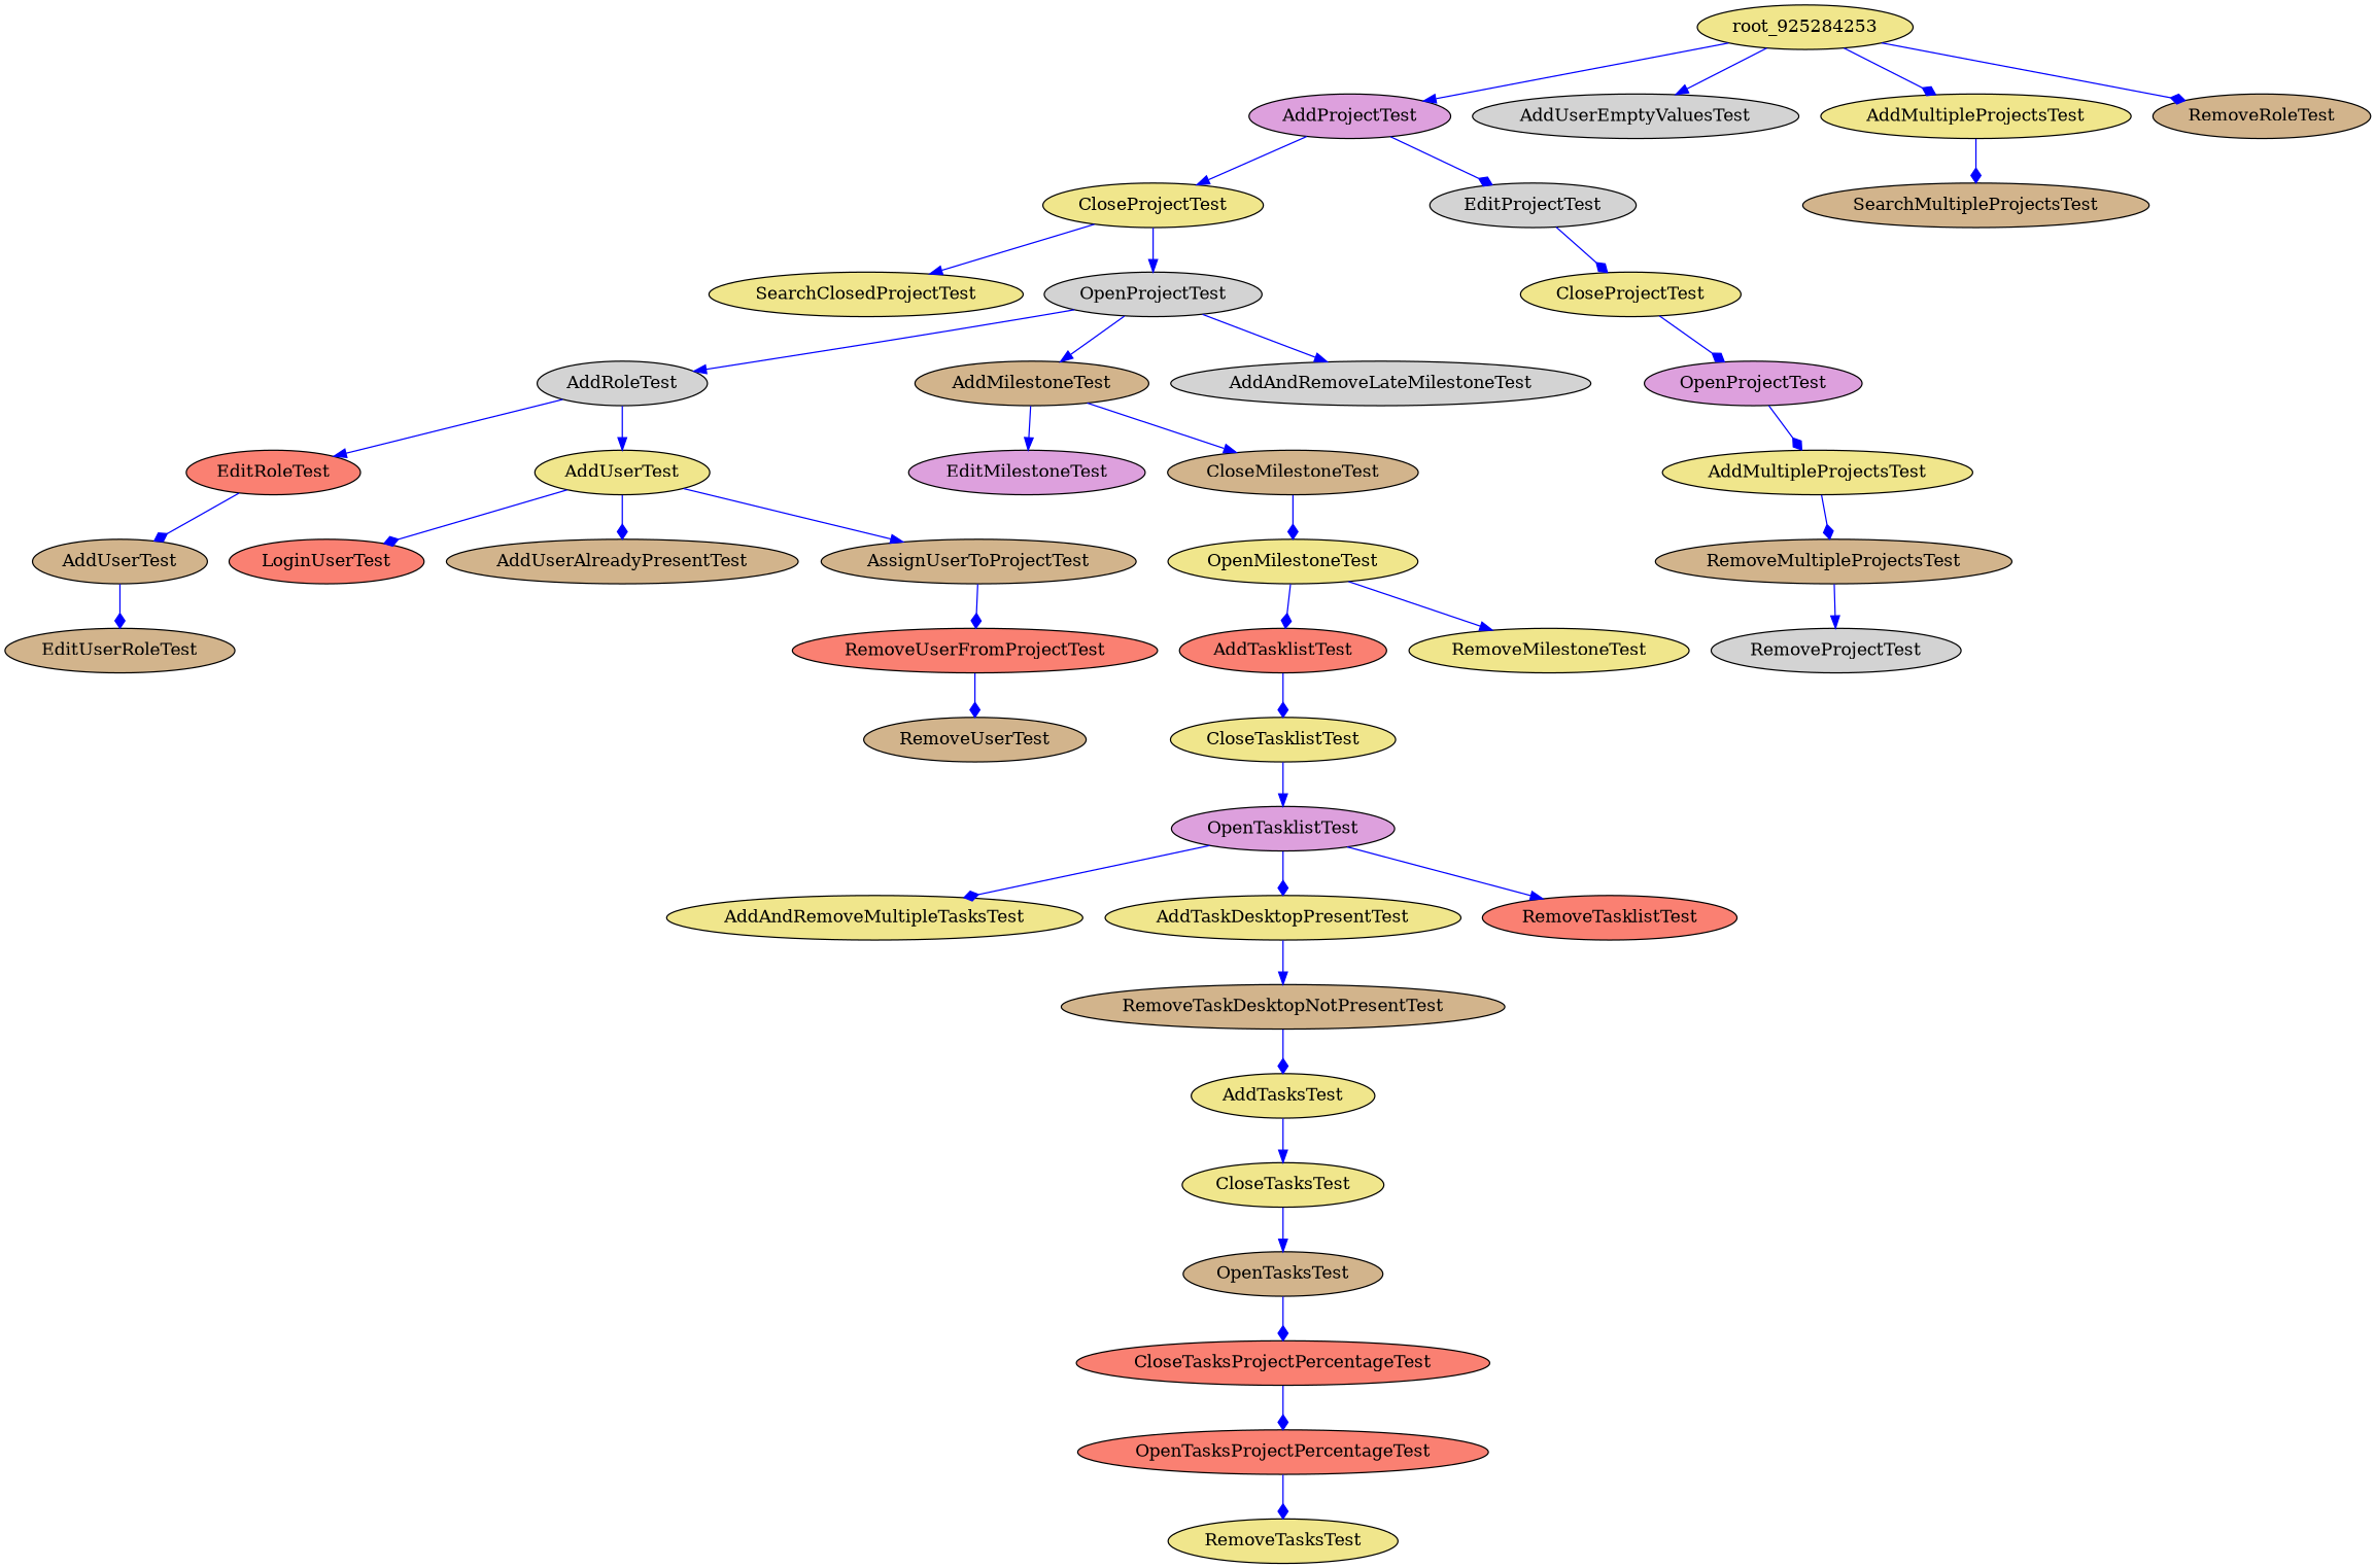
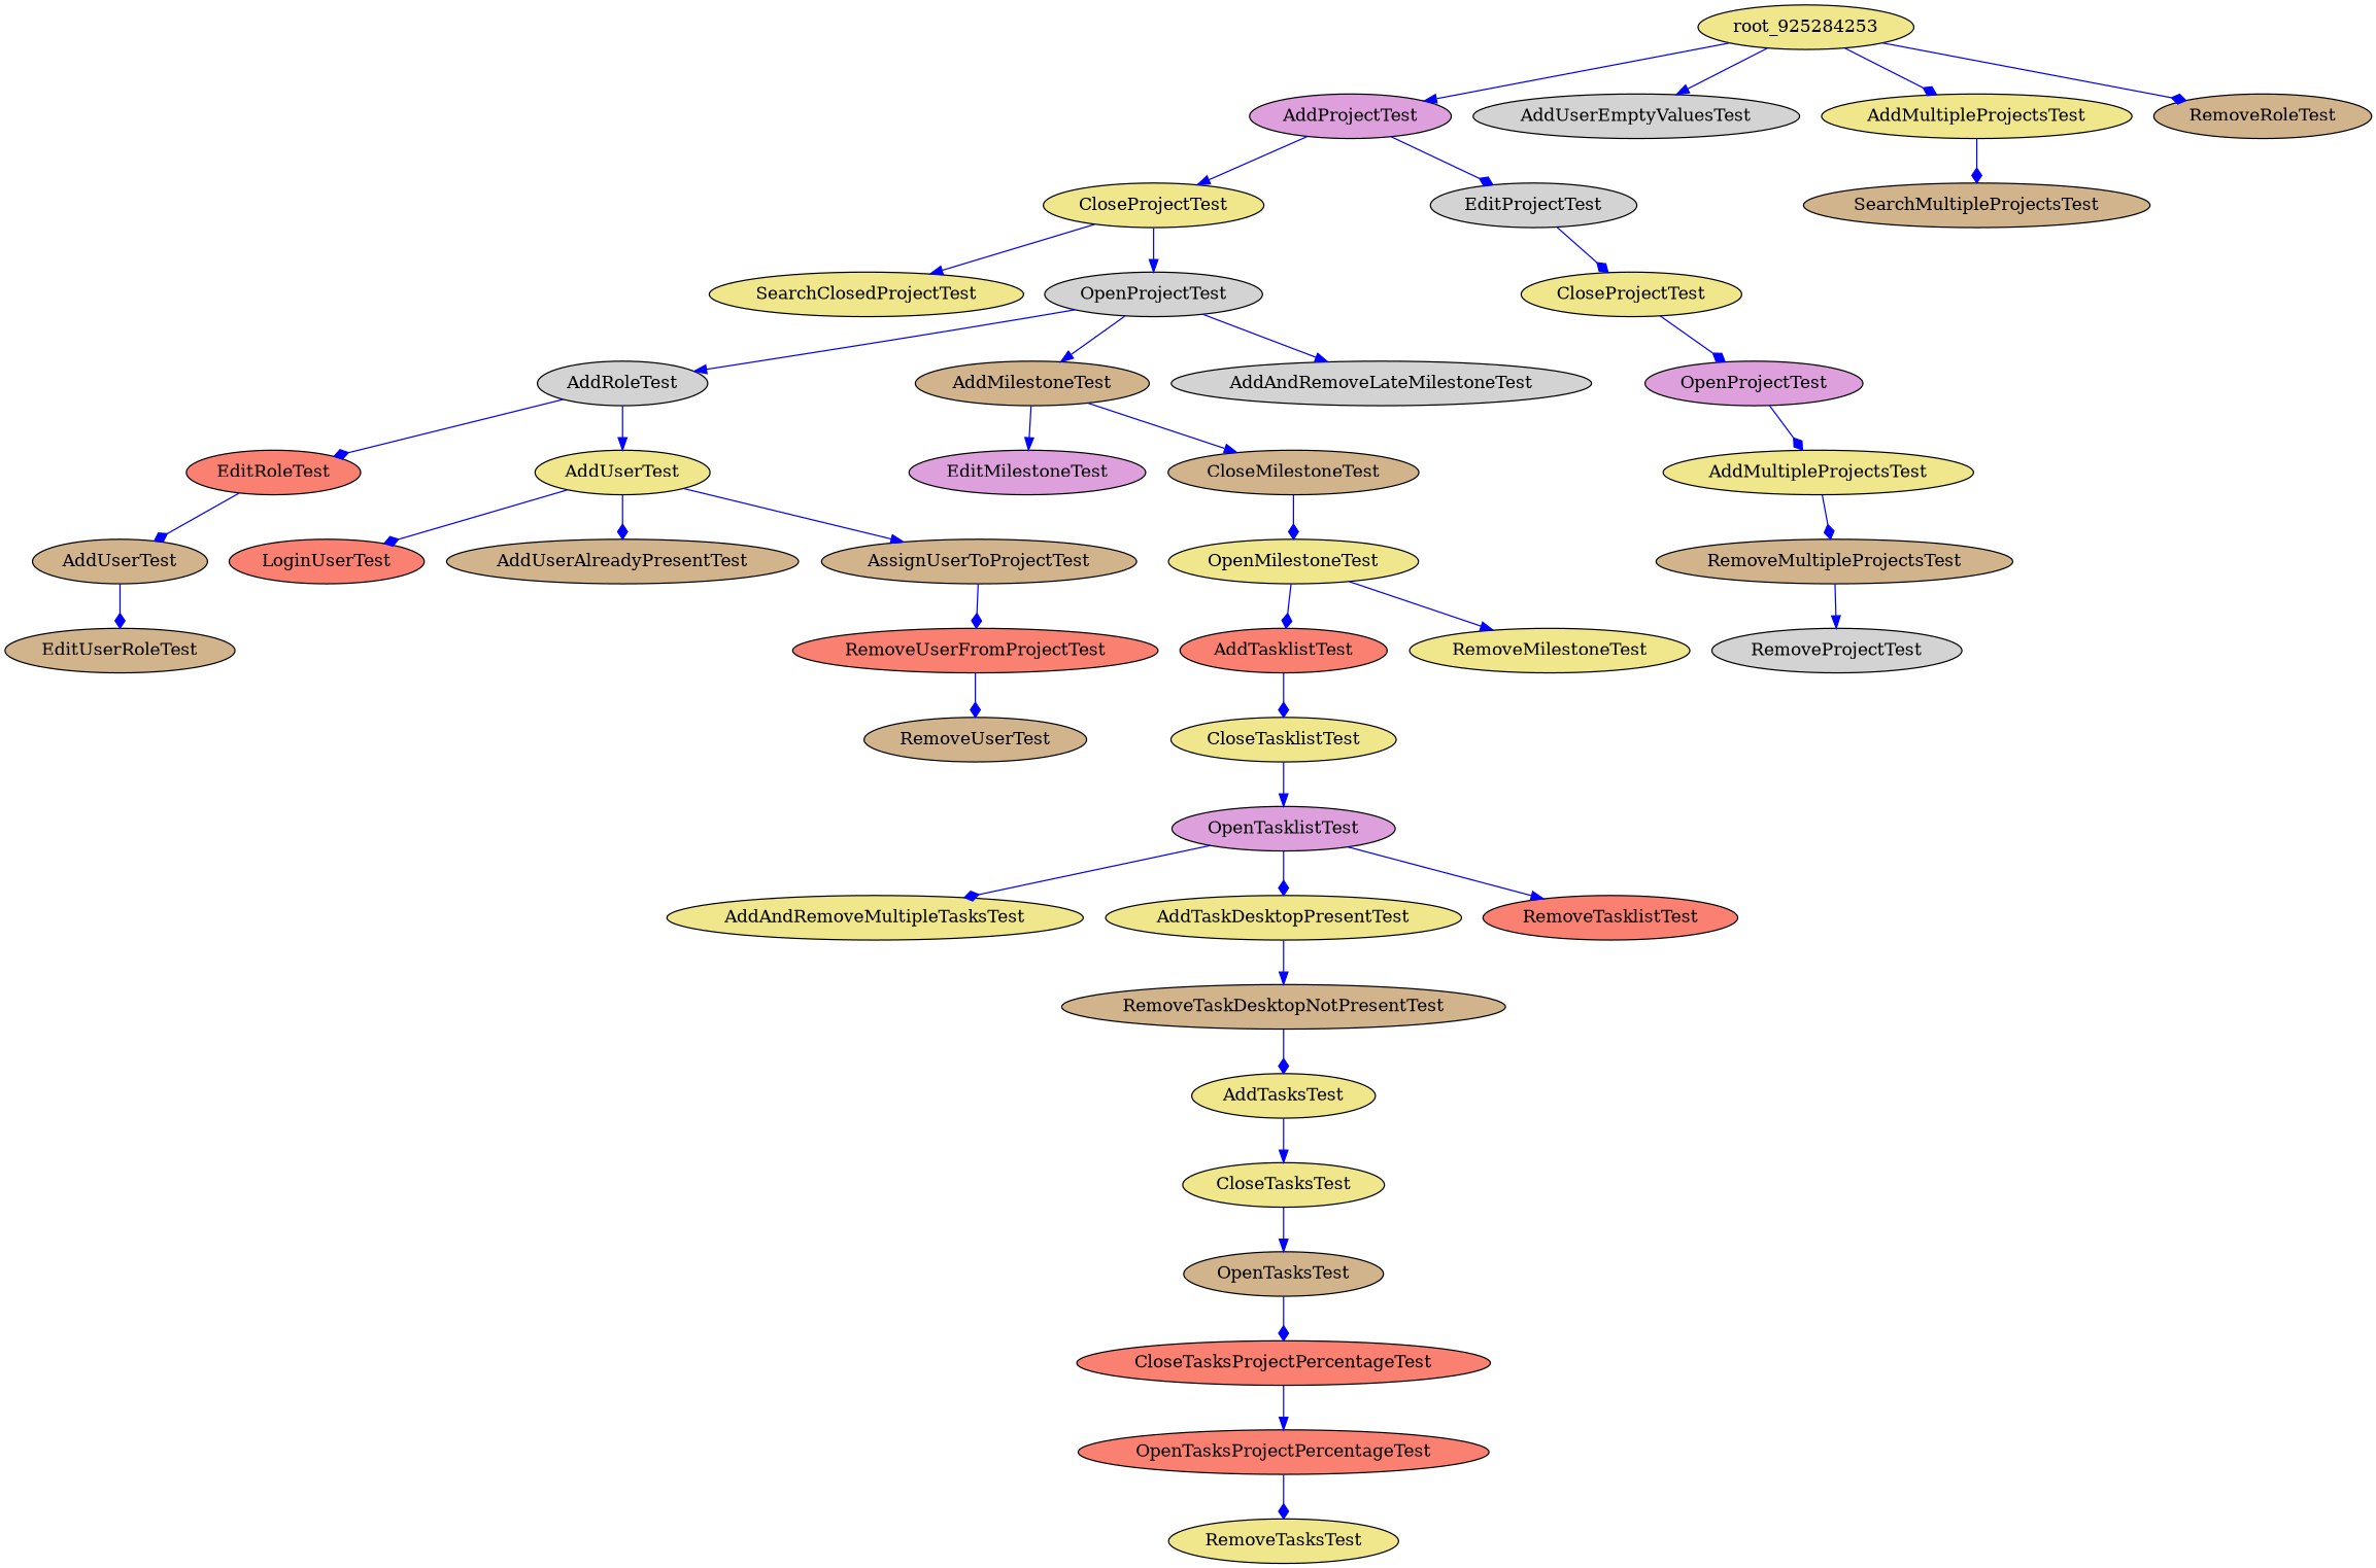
  strict digraph {
    node [fillcolor=khaki style=filled]
    edge [arrowhead=diamond color=blue]
    root_925284253 [color=black]
    n2 [fillcolor=plum label=AddProjectTest]
    n3 [fillcolor=lightgrey label=AddUserEmptyValuesTest]
    n4 [label=AddMultipleProjectsTest]
    n5 [fillcolor=tan label=RemoveRoleTest]
    n6 [label=CloseProjectTest]
    n7 [fillcolor=lightgrey label=EditProjectTest]
    n8 [fillcolor=tan label=SearchMultipleProjectsTest]
    n9 [label=SearchClosedProjectTest]
    n10 [fillcolor=lightgrey label=OpenProjectTest]
    n11 [label=CloseProjectTest]
    n12 [fillcolor=lightgrey label=AddRoleTest]
    n13 [fillcolor=tan label=AddMilestoneTest]
    n14 [fillcolor=lightgrey label=AddAndRemoveLateMilestoneTest]
    n15 [fillcolor=plum label=OpenProjectTest]
    n16 [fillcolor=salmon label=EditRoleTest]
    n17 [label=AddUserTest]
    n18 [fillcolor=plum label=EditMilestoneTest]
    n19 [fillcolor=tan label=CloseMilestoneTest]
    n20 [label=AddMultipleProjectsTest]
    n21 [fillcolor=tan label=AddUserTest]
    n22 [fillcolor=salmon label=LoginUserTest]
    n23 [fillcolor=tan label=AddUserAlreadyPresentTest]
    n24 [fillcolor=tan label=AssignUserToProjectTest]
    n25 [label=OpenMilestoneTest]
    n26 [fillcolor=tan label=RemoveMultipleProjectsTest]
    n27 [fillcolor=tan label=EditUserRoleTest]
    n28 [fillcolor=salmon label=RemoveUserFromProjectTest]
    n29 [fillcolor=salmon label=AddTasklistTest]
    n30 [label=RemoveMilestoneTest]
    n31 [fillcolor=lightgrey label=RemoveProjectTest]
    n32 [fillcolor=tan label=RemoveUserTest]
    n33 [label=CloseTasklistTest]
    n34 [fillcolor=plum label=OpenTasklistTest]
    n35 [label=AddAndRemoveMultipleTasksTest]
    n36 [label=AddTaskDesktopPresentTest]
    n37 [fillcolor=salmon label=RemoveTasklistTest]
    n38 [fillcolor=tan label=RemoveTaskDesktopNotPresentTest]
    n39 [label=AddTasksTest]
    n40 [label=CloseTasksTest]
    n41 [fillcolor=tan label=OpenTasksTest]
    n42 [fillcolor=salmon label=CloseTasksProjectPercentageTest]
    n43 [fillcolor=salmon label=OpenTasksProjectPercentageTest]
    n44 [label=RemoveTasksTest]
    root_925284253 -> n2 [arrowhead=normal]
    root_925284253 -> n3 [arrowhead=normal]
    root_925284253 -> n4
    root_925284253 -> n5
    n2 -> n6 [arrowhead=normal]
    n2 -> n7
    n4 -> n8
    n6 -> n9 [arrowhead=normal]
    n6 -> n10 [arrowhead=normal]
    n7 -> n11
    n10 -> n12 [arrowhead=normal]
    n10 -> n13 [arrowhead=normal]
    n10 -> n14 [arrowhead=normal]
    n11 -> n15
-   n12 -> n16 [arrowhead=normal]
+   n12 -> n16
    n12 -> n17 [arrowhead=normal]
    n13 -> n18 [arrowhead=normal]
    n13 -> n19 [arrowhead=normal]
    n15 -> n20
    n16 -> n21
    n17 -> n22
    n17 -> n23
    n17 -> n24 [arrowhead=normal]
    n19 -> n25
    n20 -> n26
    n21 -> n27
    n24 -> n28
    n25 -> n29
    n25 -> n30 [arrowhead=normal]
    n26 -> n31 [arrowhead=normal]
    n28 -> n32
    n29 -> n33
    n33 -> n34 [arrowhead=normal]
    n34 -> n35
    n34 -> n36
    n34 -> n37 [arrowhead=normal]
    n36 -> n38 [arrowhead=normal]
    n38 -> n39
    n39 -> n40 [arrowhead=normal]
    n40 -> n41 [arrowhead=normal]
    n41 -> n42
-   n42 -> n43
+   n42 -> n43 [arrowhead=normal]
    n43 -> n44
  }
